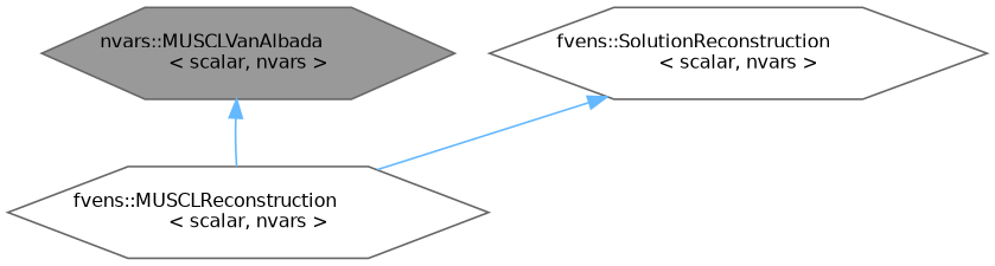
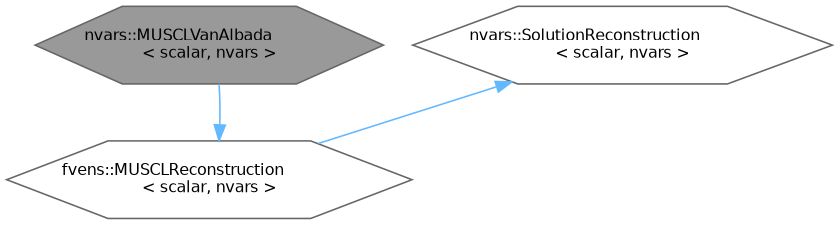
  digraph {
    node [color=gray40 fillcolor=white fontname=Helvetica fontsize=10 shape=hexagon style=filled]
    edge [color=steelblue1 dir=back fontname=Helvetica fontsize=10 labelfontname=Helvetica labelfontsize=10 style=solid]
    n1 [fillcolor=grey60 fontcolor=black height=0.2 label="nvars::MUSCLVanAlbada\l\< scalar, nvars \>" width=0.4]
    n2 [height=0.2 label="fvens::MUSCLReconstruction\l\< scalar, nvars \>" width=0.4]
-   n3 [height=0.2 label="fvens::SolutionReconstruction\l\< scalar, nvars \>" width=0.4]
-   n1 -> n2
+   n3 [height=0.2 label="nvars::SolutionReconstruction\l\< scalar, nvars \>" width=0.4]
+   n2 -> n1
    n3 -> n2
  }
